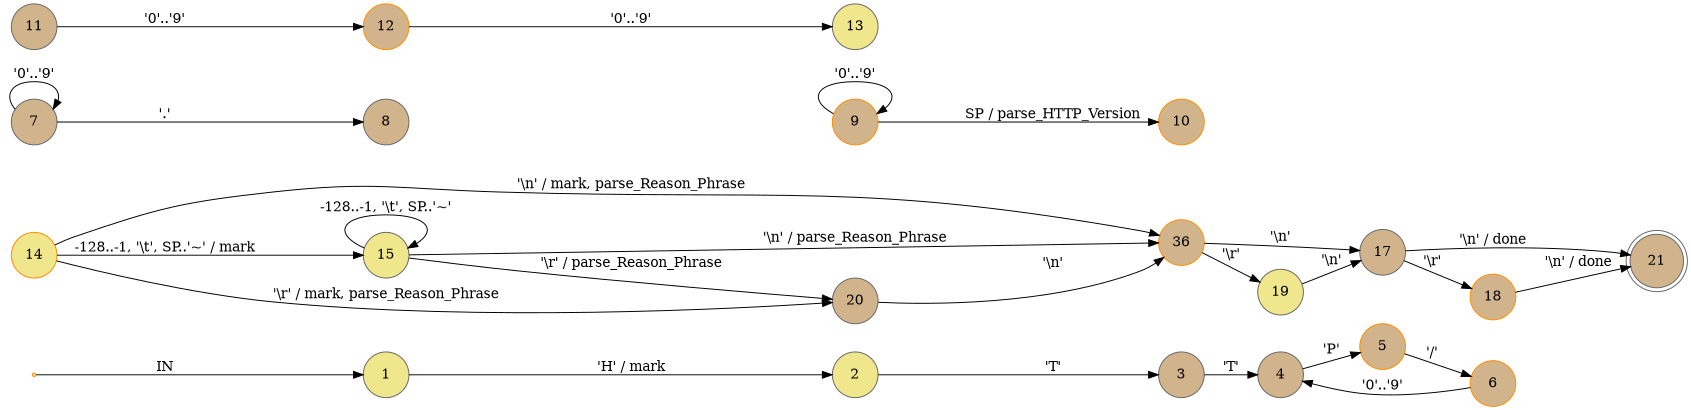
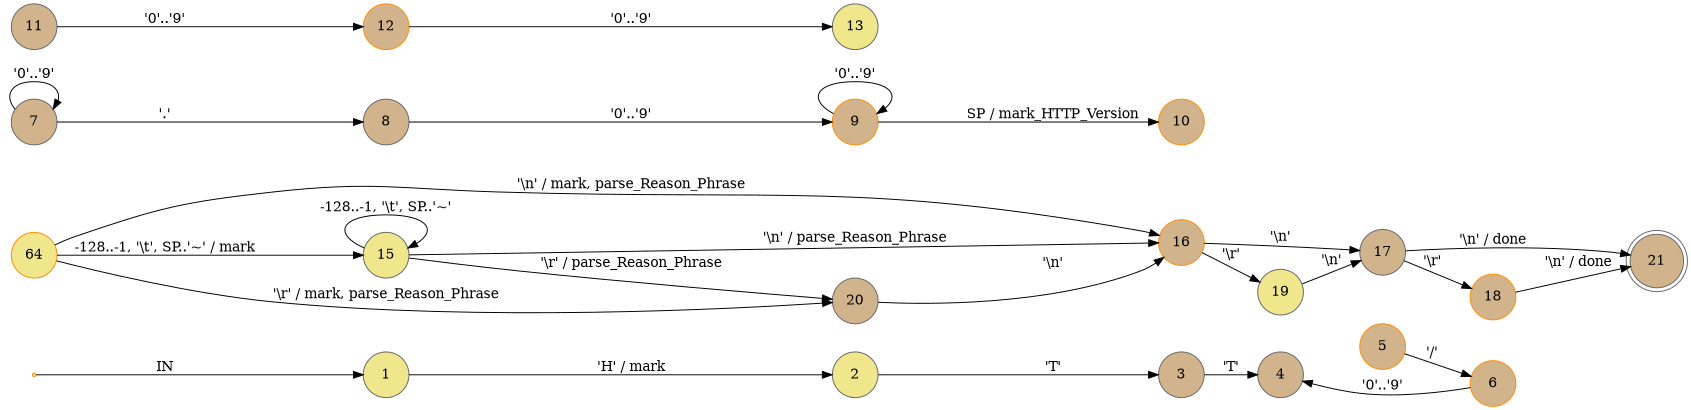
  digraph {
    rankdir=LR
    node [color=gray40 fillcolor=tan shape=circle style=filled fixedsize=true]
    ENTRY [color=darkorange fillcolor=khaki shape=point fixedsize=""]
    1 [fillcolor=khaki height=0.65]
    2 [fillcolor=khaki height=0.65]
    21 [height=0.65 shape=doublecircle]
    3 [height=0.65]
    4 [height=0.65]
    5 [color=darkorange height=0.65]
    6 [color=darkorange height=0.65]
    7 [height=0.65]
    8 [height=0.65]
    9 [color=darkorange height=0.65]
    10 [color=darkorange height=0.65]
    11 [height=0.65]
    12 [color=darkorange height=0.65]
    13 [fillcolor=khaki height=0.65]
-   14 [color=darkorange fillcolor=khaki height=0.65]
+   14 [color=darkorange fillcolor=khaki height=0.65 label=64]
    15 [fillcolor=khaki height=0.65]
-   16 [color=darkorange height=0.65 label=36]
+   16 [color=darkorange height=0.65]
    20 [height=0.65]
    17 [height=0.65]
    19 [fillcolor=khaki height=0.65]
    18 [color=darkorange height=0.65]
    ENTRY -> 1 [label=IN]
    1 -> 2 [label="'H' / mark"]
    2 -> 3 [label="'T'"]
    3 -> 4 [label="'T'"]
-   4 -> 5 [label="'P'"]
    5 -> 6 [label="'/'"]
    6 -> 4 [label="'0'..'9'"]
    7 -> 7 [label="'0'..'9'"]
    7 -> 8 [label="'.'"]
+   8 -> 9 [label="'0'..'9'"]
    9 -> 9 [label="'0'..'9'"]
-   9 -> 10 [label="SP / parse_HTTP_Version"]
+   9 -> 10 [label="SP / mark_HTTP_Version"]
    11 -> 12 [label="'0'..'9'"]
    12 -> 13 [label="'0'..'9'"]
    14 -> 15 [label="-128..-1, '\\t', SP..'~' / mark"]
    14 -> 16 [label="'\\n' / mark, parse_Reason_Phrase"]
    14 -> 20 [label="'\\r' / mark, parse_Reason_Phrase"]
    15 -> 15 [label="-128..-1, '\\t', SP..'~'"]
    15 -> 16 [label="'\\n' / parse_Reason_Phrase"]
    15 -> 20 [label="'\\r' / parse_Reason_Phrase"]
    16 -> 17 [label="'\\n'"]
    16 -> 19 [label="'\\r'"]
    20 -> 16 [label="'\\n'"]
    17 -> 21 [label="'\\n' / done"]
    17 -> 18 [label="'\\r'"]
    19 -> 17 [label="'\\n'"]
    18 -> 21 [label="'\\n' / done"]
  }
